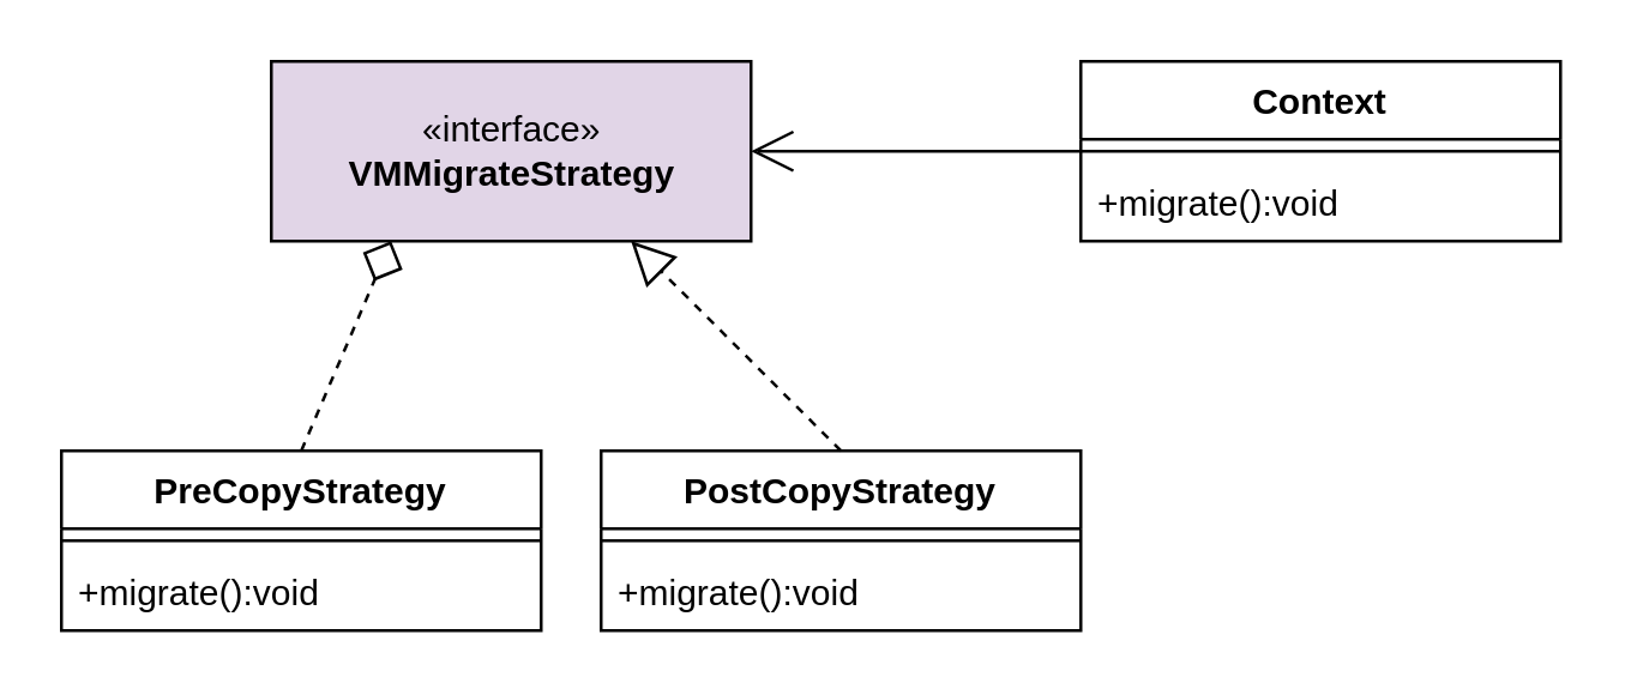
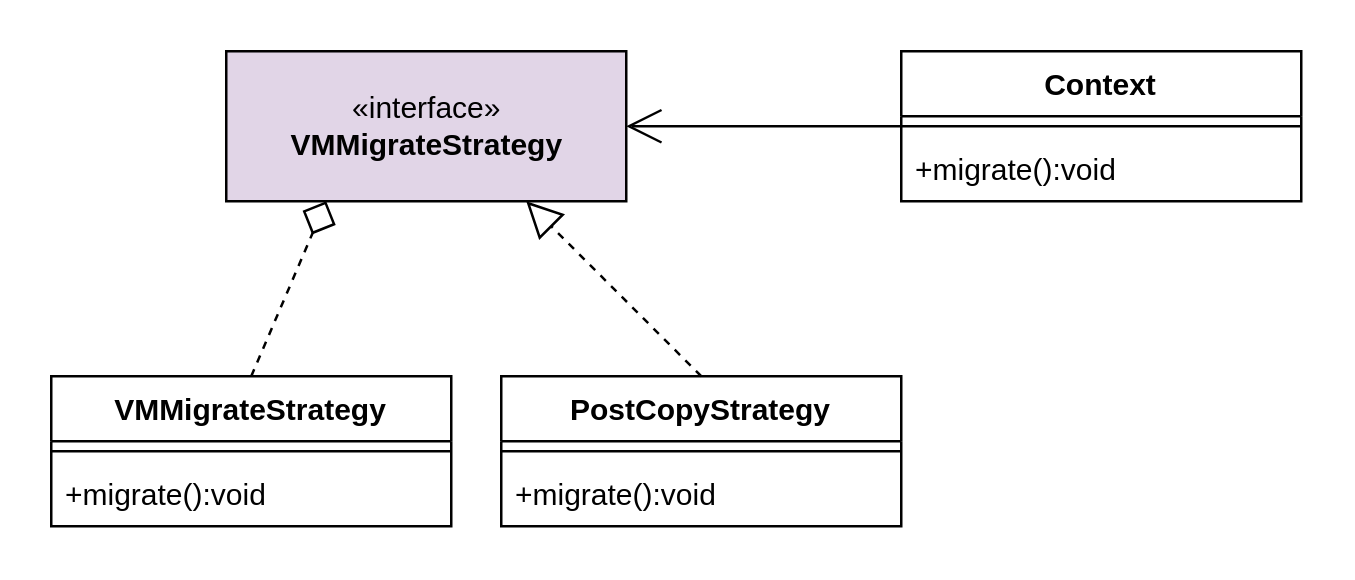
  <mxCell id="0" />
  <mxCell id="1" parent="0" />
- <mxCell id="2" value="PreCopyStrategy" style="swimlane;fontStyle=1;align=center;verticalAlign=top;childLayout=stackLayout;horizontal=1;startSize=26;horizontalStack=0;resizeParent=1;resizeParentMax=0;resizeLast=0;collapsible=1;marginBottom=0;" vertex="1" parent="1"><mxGeometry x="20" y="150" width="160" height="60" as="geometry" /></mxCell>
+ <mxCell id="2" value="VMMigrateStrategy" style="swimlane;fontStyle=1;align=center;verticalAlign=top;childLayout=stackLayout;horizontal=1;startSize=26;horizontalStack=0;resizeParent=1;resizeParentMax=0;resizeLast=0;collapsible=1;marginBottom=0;" vertex="1" parent="1"><mxGeometry x="20" y="150" width="160" height="60" as="geometry" /></mxCell>
  <mxCell id="3" value="" style="line;strokeWidth=1;fillColor=none;align=left;verticalAlign=middle;spacingTop=-1;spacingLeft=3;spacingRight=3;rotatable=0;labelPosition=right;points=[];portConstraint=eastwest;" vertex="1" parent="2"><mxGeometry y="26" width="160" height="8" as="geometry" /></mxCell>
  <mxCell id="4" value="+migrate():void" style="text;strokeColor=none;fillColor=none;align=left;verticalAlign=top;spacingLeft=4;spacingRight=4;overflow=hidden;rotatable=0;points=[[0,0.5],[1,0.5]];portConstraint=eastwest;" vertex="1" parent="2"><mxGeometry y="34" width="160" height="26" as="geometry" /></mxCell>
  <mxCell id="5" value="PostCopyStrategy" style="swimlane;fontStyle=1;align=center;verticalAlign=top;childLayout=stackLayout;horizontal=1;startSize=26;horizontalStack=0;resizeParent=1;resizeParentMax=0;resizeLast=0;collapsible=1;marginBottom=0;" vertex="1" parent="1"><mxGeometry x="200" y="150" width="160" height="60" as="geometry" /></mxCell>
  <mxCell id="6" value="" style="line;strokeWidth=1;fillColor=none;align=left;verticalAlign=middle;spacingTop=-1;spacingLeft=3;spacingRight=3;rotatable=0;labelPosition=right;points=[];portConstraint=eastwest;" vertex="1" parent="5"><mxGeometry y="26" width="160" height="8" as="geometry" /></mxCell>
  <mxCell id="7" value="+migrate():void" style="text;strokeColor=none;fillColor=none;align=left;verticalAlign=top;spacingLeft=4;spacingRight=4;overflow=hidden;rotatable=0;points=[[0,0.5],[1,0.5]];portConstraint=eastwest;" vertex="1" parent="5"><mxGeometry y="34" width="160" height="26" as="geometry" /></mxCell>
  <mxCell id="8" value="Context" style="swimlane;fontStyle=1;align=center;verticalAlign=top;childLayout=stackLayout;horizontal=1;startSize=26;horizontalStack=0;resizeParent=1;resizeParentMax=0;resizeLast=0;collapsible=1;marginBottom=0;" vertex="1" parent="1"><mxGeometry x="360" y="20" width="160" height="60" as="geometry" /></mxCell>
  <mxCell id="9" value="" style="line;strokeWidth=1;fillColor=none;align=left;verticalAlign=middle;spacingTop=-1;spacingLeft=3;spacingRight=3;rotatable=0;labelPosition=right;points=[];portConstraint=eastwest;" vertex="1" parent="8"><mxGeometry y="26" width="160" height="8" as="geometry" /></mxCell>
  <mxCell id="10" value="+migrate():void" style="text;strokeColor=none;fillColor=none;align=left;verticalAlign=top;spacingLeft=4;spacingRight=4;overflow=hidden;rotatable=0;points=[[0,0.5],[1,0.5]];portConstraint=eastwest;" vertex="1" parent="8"><mxGeometry y="34" width="160" height="26" as="geometry" /></mxCell>
  <mxCell id="11" value="«interface»&lt;br&gt;&lt;span style=&quot;font-weight: 700;&quot;&gt;VMMigrateStrategy&lt;/span&gt;" style="html=1;fillColor=#e1d5e7;" vertex="1" parent="1"><mxGeometry x="90" y="20" width="160" height="60" as="geometry" /></mxCell>
  <mxCell id="12" value="" style="endArrow=diamond;dashed=1;endFill=0;endSize=12;html=1;rounded=0;exitX=0.5;exitY=0;exitDx=0;exitDy=0;entryX=0.25;entryY=1;entryDx=0;entryDy=0;" edge="1" parent="1" source="2" target="11"><mxGeometry width="160" relative="1" as="geometry"><mxPoint x="290" y="50" as="sourcePoint" /><mxPoint x="450" y="50" as="targetPoint" /></mxGeometry></mxCell>
  <mxCell id="13" value="" style="endArrow=block;dashed=1;endFill=0;endSize=12;html=1;rounded=0;exitX=0.5;exitY=0;exitDx=0;exitDy=0;" edge="1" parent="1" source="5"><mxGeometry width="160" relative="1" as="geometry"><mxPoint x="50" y="80" as="sourcePoint" /><mxPoint x="210" y="80" as="targetPoint" /></mxGeometry></mxCell>
  <mxCell id="14" value="" style="endArrow=open;endFill=1;endSize=12;html=1;rounded=0;entryX=1;entryY=0.5;entryDx=0;entryDy=0;" edge="1" parent="1" target="11"><mxGeometry width="160" relative="1" as="geometry"><mxPoint x="360" y="50" as="sourcePoint" /><mxPoint x="450" y="50" as="targetPoint" /></mxGeometry></mxCell>
